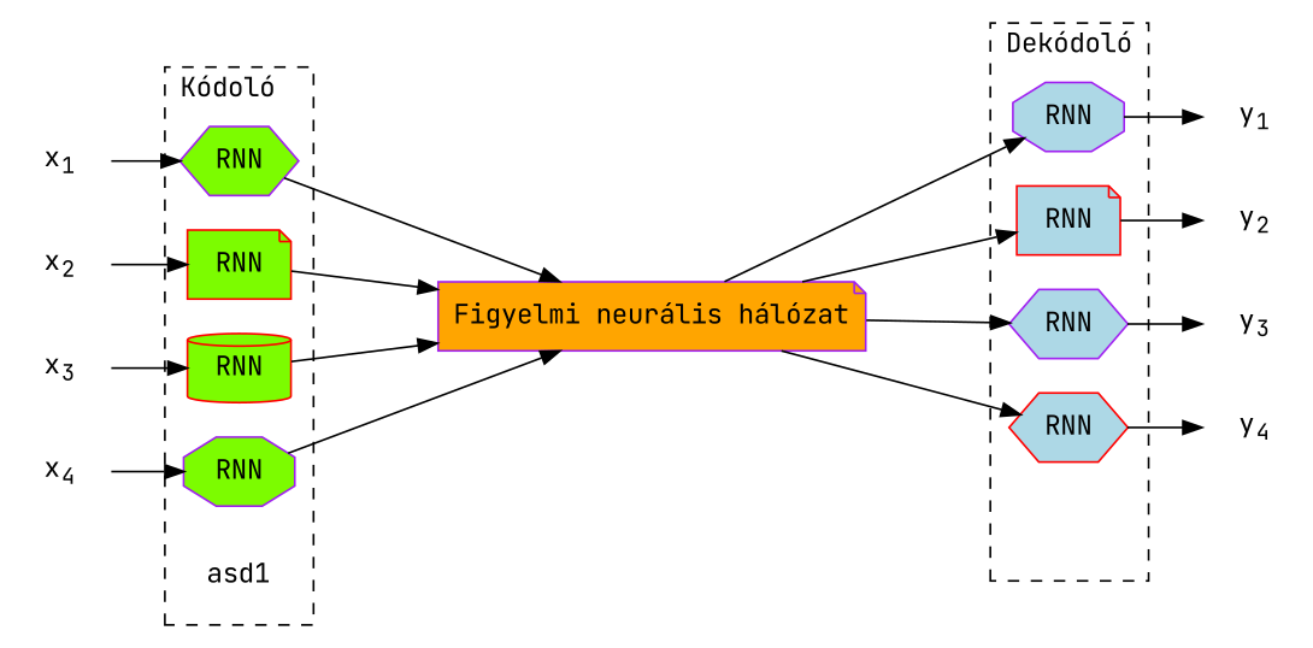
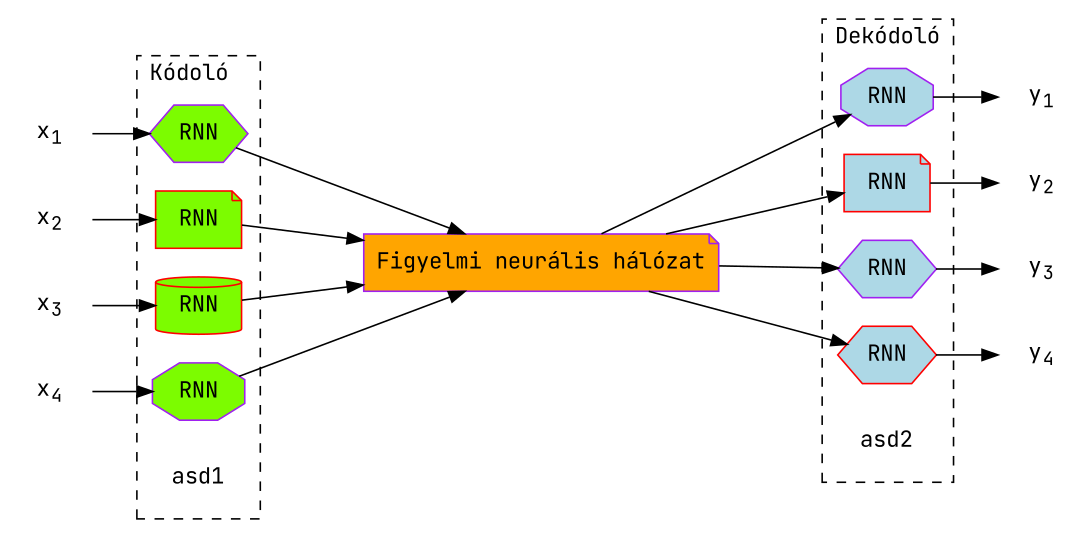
  digraph {
    rankdir=LR
    splines=false
    fontname="JetBrains Mono"
    node [shape=plaintext fontname="JetBrains Mono"]
    edge [fontname="JetBrains Mono"]
    n1 [fillcolor=lawngreen label=RNN shape=hexagon style=filled color=purple]
    n2 [fillcolor=lawngreen label=RNN shape=note style=filled color=red]
    n3 [fillcolor=lawngreen label=RNN shape=cylinder style=filled color=red]
    n4 [fillcolor=lawngreen label=RNN shape=octagon style=filled color=purple]
    asd1 [color=red]
    n6 [fillcolor=lightblue label=RNN shape=octagon style=filled color=purple]
    n7 [fillcolor=lightblue label=RNN shape=note style=filled color=red]
    n8 [fillcolor=lightblue label=RNN shape=hexagon style=filled color=purple]
    n9 [fillcolor=lightblue label=RNN shape=hexagon style=filled color=red]
+   asd2 [color=red]
    n11 [label=<x<sub>1</sub>>]
    n12 [label=<x<sub>2</sub>>]
    n13 [label=<x<sub>3</sub>>]
    n14 [label=<x<sub>4</sub>>]
    n15 [label=<y<sub>1</sub>>]
    n16 [label=<y<sub>2</sub>>]
    n17 [label=<y<sub>3</sub>>]
    n18 [label=<y<sub>4</sub>>]
    n19 [fillcolor=orange label="Figyelmi neurális hálózat" shape=note style=filled color=purple]
    subgraph cluster_1 {
      label="Kódoló"
      labeljust=left
      style=dashed
      n1
      n2
      n3
      n4
      asd1
    }
    subgraph cluster_2 {
      label="Dekódoló"
      labeljust=left
      style=dashed
      n6
      n7
      n8
      n9
+     asd2
    }
    n1 -> n19 [minlen=2]
    n2 -> n19 [minlen=2]
    n3 -> n19 [minlen=2]
    n4 -> n19 [minlen=2]
    n6 -> n15
    n7 -> n16
    n8 -> n17
    n9 -> n18
    n11 -> n1
    n12 -> n2
    n13 -> n3
    n14 -> n4
    n19 -> n6 [minlen=2]
    n19 -> n7 [minlen=2]
    n19 -> n8 [minlen=2]
    n19 -> n9 [minlen=2]
  }
